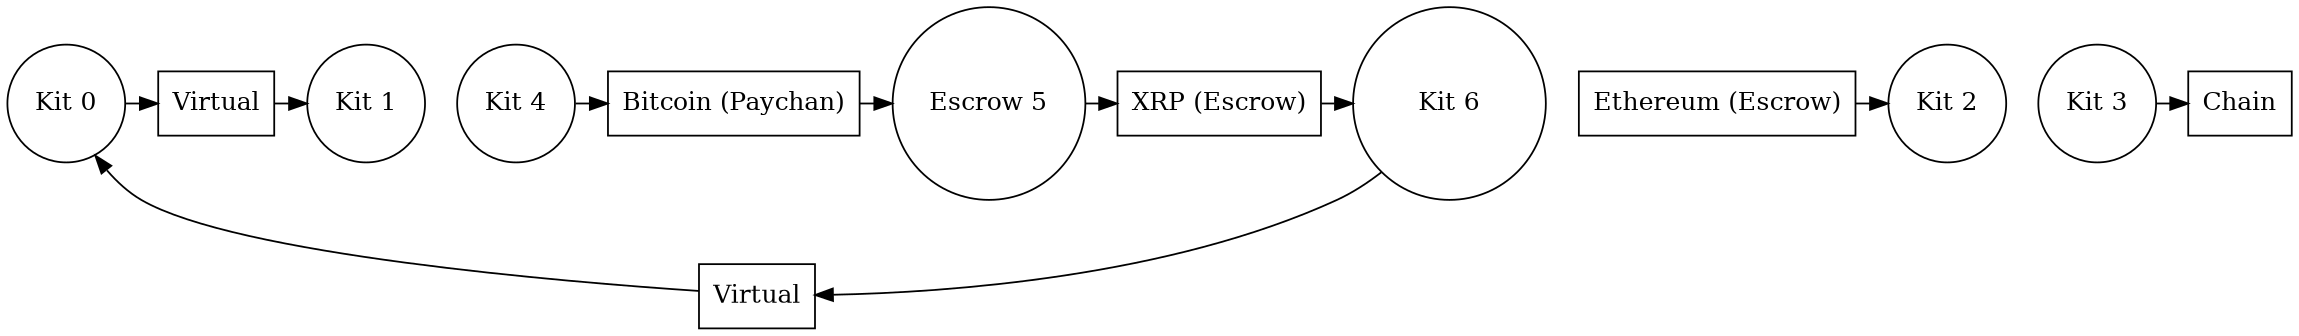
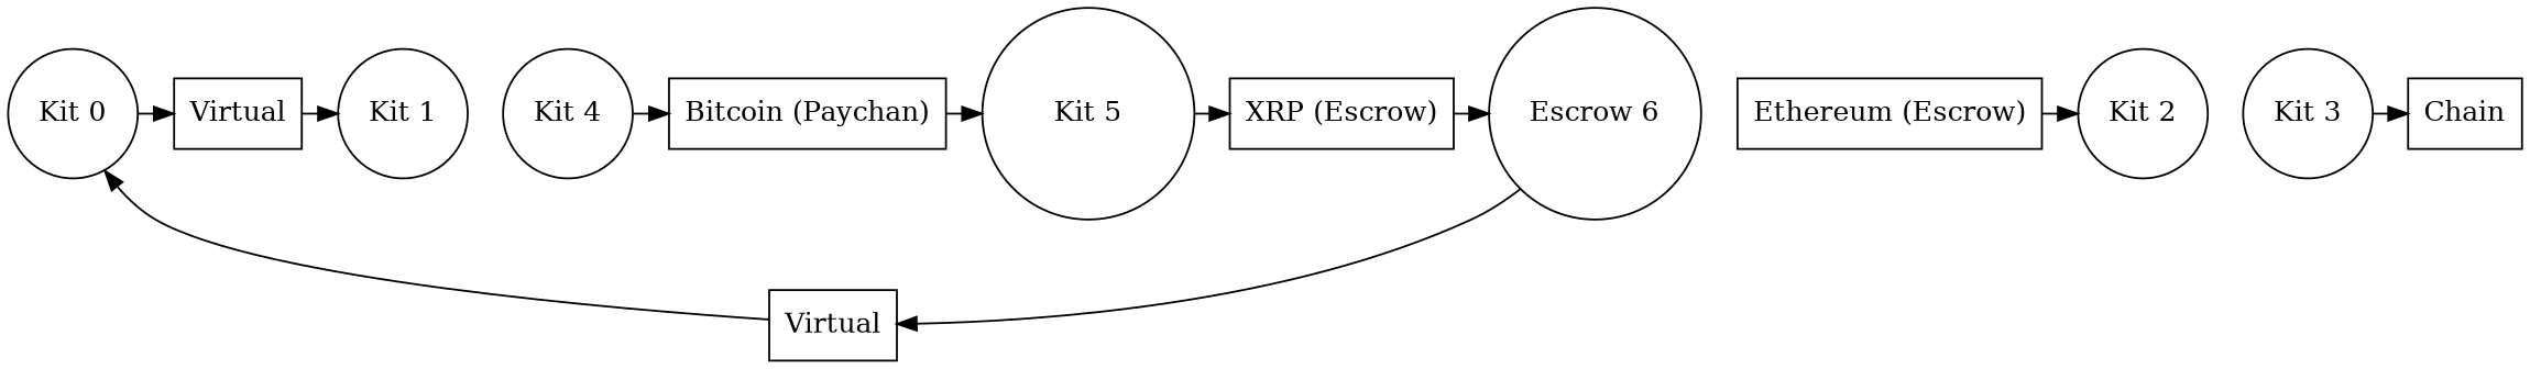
  digraph {
    node [shape=circle]
    n1 [label="Kit 0"]
    n2 [label="Kit 1"]
    n3 [label="Kit 2"]
    n4 [label="Kit 3"]
    n5 [label="Kit 4"]
-   n6 [label="Escrow 5"]
-   n7 [label="Kit 6"]
+   n6 [label="Kit 5"]
+   n7 [label="Escrow 6"]
    n8 [label=Virtual shape=box]
    n9 [label="Ethereum (Escrow)" shape=box]
    n10 [label=Chain shape=box]
    n11 [label="Bitcoin (Paychan)" shape=box]
    n12 [label="XRP (Escrow)" shape=box]
    n13 [label=Virtual shape=box]
    subgraph sub_1 {
      rank=same
      n1
      n2
      n3
      n4
      n5
      n6
      n7
      n8
      n9
      n10
      n11
      n12
    }
    n1 -> n8
    n4 -> n10
    n5 -> n11
    n6 -> n12
    n7 -> n13
    n8 -> n2
    n9 -> n3
    n11 -> n6
    n12 -> n7
    n13 -> n1
  }
